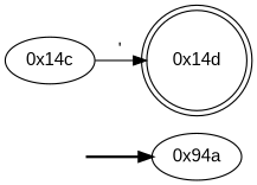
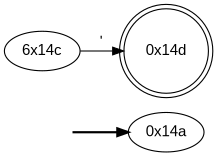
  digraph {
    fontname="Liberation Sans"
    rankdir=LR
    node [fontname="Liberation Sans"]
    edge [fontname="Liberation Sans"]
    fake [style=invisible]
-   "0x14a" [root=true label="0x94a"]
+   "0x14a" [root=true]
    "0x14d" [shape=doublecircle]
-   "0x14c"
+   "0x14c" [label="6x14c"]
    fake -> "0x14a" [style=bold]
    "0x14c" -> "0x14d" [label="'"]
  }
